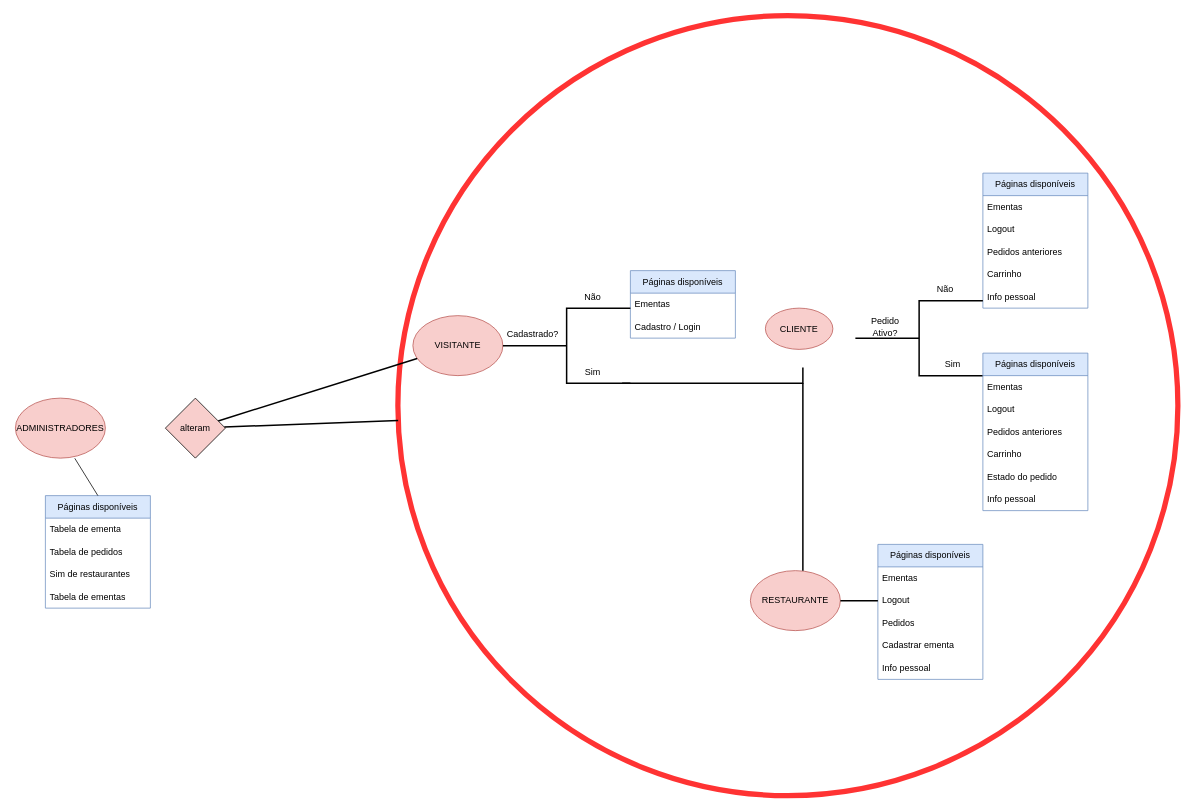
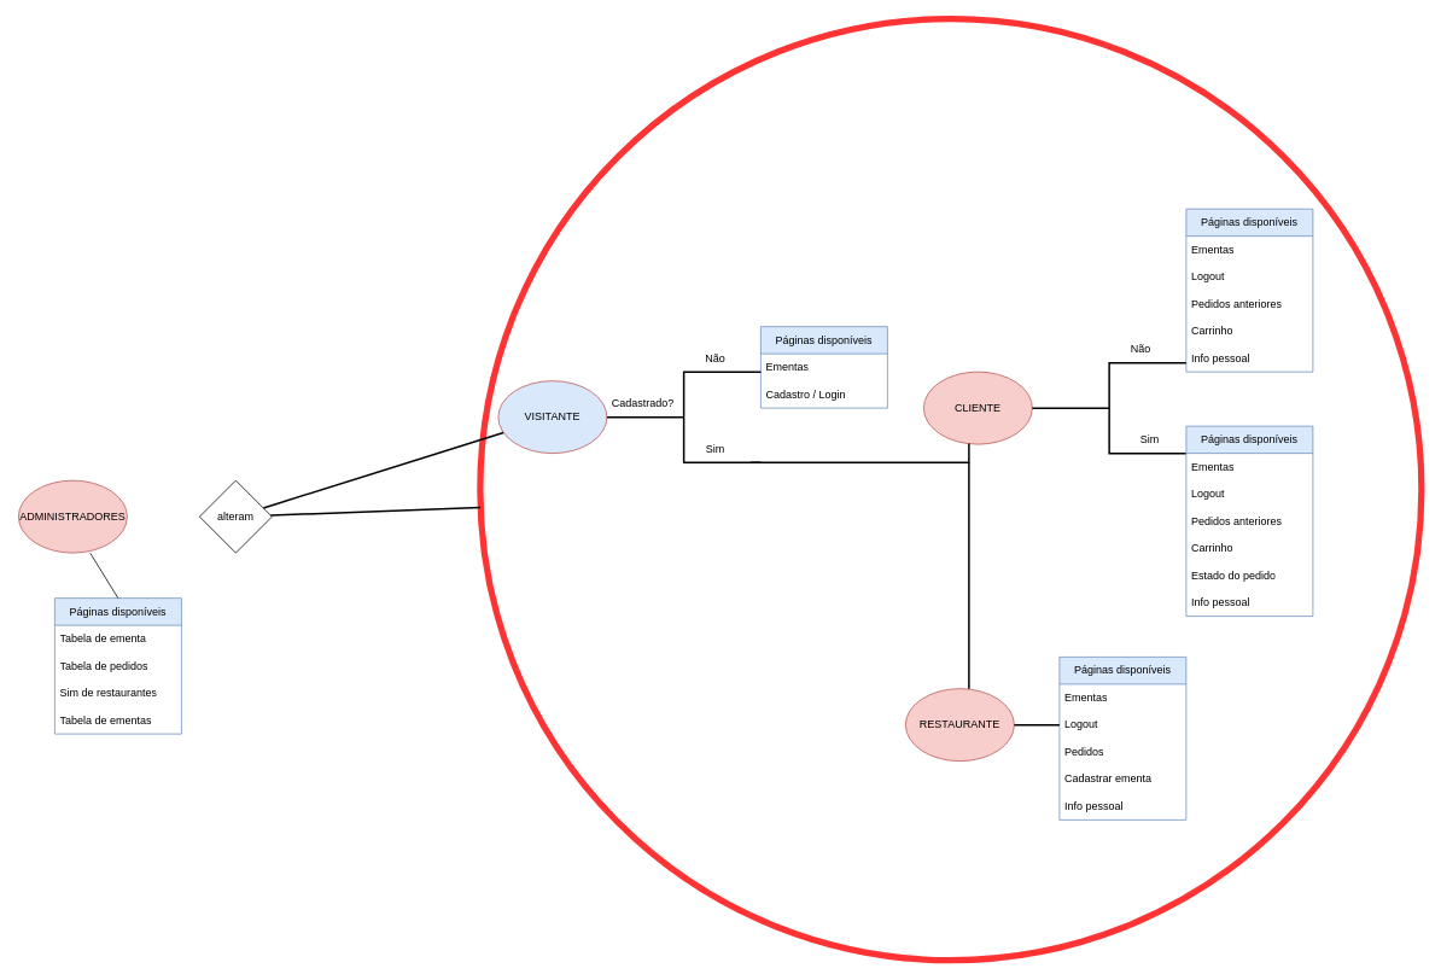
  <mxCell id="0" />
  <mxCell id="1" parent="0" />
  <mxCell id="2" value="" style="ellipse;whiteSpace=wrap;html=1;aspect=fixed;fillStyle=hatch;strokeColor=#FF3333;strokeWidth=7;fillColor=none;" vertex="1" parent="1"><mxGeometry x="530" y="20" width="1040" height="1040" as="geometry" /></mxCell>
- <mxCell id="3" value="VISITANTE" style="ellipse;whiteSpace=wrap;html=1;fillColor=#f8cecc;strokeColor=#b85450;" vertex="1" parent="1"><mxGeometry x="550" y="420" width="120" height="80" as="geometry" /></mxCell>
+ <mxCell id="3" value="VISITANTE" style="ellipse;whiteSpace=wrap;html=1;fillColor=#dae8fc;strokeColor=#b85450;" vertex="1" parent="1"><mxGeometry x="550" y="420" width="120" height="80" as="geometry" /></mxCell>
  <mxCell id="4" value="Páginas disponíveis" style="swimlane;fontStyle=0;childLayout=stackLayout;horizontal=1;startSize=30;horizontalStack=0;resizeParent=1;resizeParentMax=0;resizeLast=0;collapsible=1;marginBottom=0;whiteSpace=wrap;html=1;fillColor=#dae8fc;strokeColor=#6c8ebf;" vertex="1" parent="1"><mxGeometry x="840" y="360" width="140" height="90" as="geometry" /></mxCell>
  <mxCell id="5" value="Ementas" style="text;strokeColor=none;fillColor=none;align=left;verticalAlign=middle;spacingLeft=4;spacingRight=4;overflow=hidden;points=[[0,0.5],[1,0.5]];portConstraint=eastwest;rotatable=0;whiteSpace=wrap;html=1;" vertex="1" parent="4"><mxGeometry y="30" width="140" height="30" as="geometry" /></mxCell>
  <mxCell id="6" value="Cadastro / Login" style="text;strokeColor=none;fillColor=none;align=left;verticalAlign=middle;spacingLeft=4;spacingRight=4;overflow=hidden;points=[[0,0.5],[1,0.5]];portConstraint=eastwest;rotatable=0;whiteSpace=wrap;html=1;" vertex="1" parent="4"><mxGeometry y="60" width="140" height="30" as="geometry" /></mxCell>
  <mxCell id="7" value="" style="strokeWidth=2;html=1;shape=mxgraph.flowchart.annotation_2;align=left;labelPosition=right;pointerEvents=1;" vertex="1" parent="1"><mxGeometry x="670" y="410" width="170" height="100" as="geometry" /></mxCell>
  <mxCell id="8" value="Páginas disponíveis" style="swimlane;fontStyle=0;childLayout=stackLayout;horizontal=1;startSize=30;horizontalStack=0;resizeParent=1;resizeParentMax=0;resizeLast=0;collapsible=1;marginBottom=0;whiteSpace=wrap;html=1;fillColor=#dae8fc;strokeColor=#6c8ebf;" vertex="1" parent="1"><mxGeometry x="1310" y="230" width="140" height="180" as="geometry" /></mxCell>
  <mxCell id="9" value="Ementas" style="text;strokeColor=none;fillColor=none;align=left;verticalAlign=middle;spacingLeft=4;spacingRight=4;overflow=hidden;points=[[0,0.5],[1,0.5]];portConstraint=eastwest;rotatable=0;whiteSpace=wrap;html=1;" vertex="1" parent="8"><mxGeometry y="30" width="140" height="30" as="geometry" /></mxCell>
  <mxCell id="10" value="Logout" style="text;strokeColor=none;fillColor=none;align=left;verticalAlign=middle;spacingLeft=4;spacingRight=4;overflow=hidden;points=[[0,0.5],[1,0.5]];portConstraint=eastwest;rotatable=0;whiteSpace=wrap;html=1;" vertex="1" parent="8"><mxGeometry y="60" width="140" height="30" as="geometry" /></mxCell>
  <mxCell id="11" value="Pedidos anteriores" style="text;strokeColor=none;fillColor=none;align=left;verticalAlign=middle;spacingLeft=4;spacingRight=4;overflow=hidden;points=[[0,0.5],[1,0.5]];portConstraint=eastwest;rotatable=0;whiteSpace=wrap;html=1;" vertex="1" parent="8"><mxGeometry y="90" width="140" height="30" as="geometry" /></mxCell>
  <mxCell id="12" value="Carrinho" style="text;strokeColor=none;fillColor=none;align=left;verticalAlign=middle;spacingLeft=4;spacingRight=4;overflow=hidden;points=[[0,0.5],[1,0.5]];portConstraint=eastwest;rotatable=0;whiteSpace=wrap;html=1;" vertex="1" parent="8"><mxGeometry y="120" width="140" height="30" as="geometry" /></mxCell>
  <mxCell id="13" value="Info pessoal" style="text;strokeColor=none;fillColor=none;align=left;verticalAlign=middle;spacingLeft=4;spacingRight=4;overflow=hidden;points=[[0,0.5],[1,0.5]];portConstraint=eastwest;rotatable=0;whiteSpace=wrap;html=1;" vertex="1" parent="8"><mxGeometry y="150" width="140" height="30" as="geometry" /></mxCell>
  <mxCell id="14" value="Cadastrado?" style="text;html=1;strokeColor=none;fillColor=none;align=center;verticalAlign=middle;whiteSpace=wrap;rounded=0;" vertex="1" parent="1"><mxGeometry x="680" y="430" width="60" height="30" as="geometry" /></mxCell>
  <mxCell id="15" value="Não" style="text;html=1;strokeColor=none;fillColor=none;align=center;verticalAlign=middle;whiteSpace=wrap;rounded=0;" vertex="1" parent="1"><mxGeometry x="760" y="380" width="60" height="30" as="geometry" /></mxCell>
  <mxCell id="16" value="Sim" style="text;html=1;strokeColor=none;fillColor=none;align=center;verticalAlign=middle;whiteSpace=wrap;rounded=0;" vertex="1" parent="1"><mxGeometry x="760" y="480" width="60" height="30" as="geometry" /></mxCell>
- <mxCell id="17" value="CLIENTE" style="ellipse;whiteSpace=wrap;html=1;fillColor=#f8cecc;strokeColor=#b85450;" vertex="1" parent="1"><mxGeometry x="1020" y="410" width="90" height="55" as="geometry" /></mxCell>
+ <mxCell id="17" value="CLIENTE" style="ellipse;whiteSpace=wrap;html=1;fillColor=#f8cecc;strokeColor=#b85450;" vertex="1" parent="1"><mxGeometry x="1020" y="410" width="120" height="80" as="geometry" /></mxCell>
  <mxCell id="18" value="" style="strokeWidth=2;html=1;shape=mxgraph.flowchart.annotation_2;align=left;labelPosition=right;pointerEvents=1;" vertex="1" parent="1"><mxGeometry x="1140" y="400" width="170" height="100" as="geometry" /></mxCell>
  <mxCell id="19" value="Páginas disponíveis" style="swimlane;fontStyle=0;childLayout=stackLayout;horizontal=1;startSize=30;horizontalStack=0;resizeParent=1;resizeParentMax=0;resizeLast=0;collapsible=1;marginBottom=0;whiteSpace=wrap;html=1;fillColor=#dae8fc;strokeColor=#6c8ebf;" vertex="1" parent="1"><mxGeometry x="1310" y="470" width="140" height="210" as="geometry" /></mxCell>
  <mxCell id="20" value="Ementas" style="text;strokeColor=none;fillColor=none;align=left;verticalAlign=middle;spacingLeft=4;spacingRight=4;overflow=hidden;points=[[0,0.5],[1,0.5]];portConstraint=eastwest;rotatable=0;whiteSpace=wrap;html=1;" vertex="1" parent="19"><mxGeometry y="30" width="140" height="30" as="geometry" /></mxCell>
  <mxCell id="21" value="Logout" style="text;strokeColor=none;fillColor=none;align=left;verticalAlign=middle;spacingLeft=4;spacingRight=4;overflow=hidden;points=[[0,0.5],[1,0.5]];portConstraint=eastwest;rotatable=0;whiteSpace=wrap;html=1;" vertex="1" parent="19"><mxGeometry y="60" width="140" height="30" as="geometry" /></mxCell>
  <mxCell id="22" value="Pedidos anteriores" style="text;strokeColor=none;fillColor=none;align=left;verticalAlign=middle;spacingLeft=4;spacingRight=4;overflow=hidden;points=[[0,0.5],[1,0.5]];portConstraint=eastwest;rotatable=0;whiteSpace=wrap;html=1;" vertex="1" parent="19"><mxGeometry y="90" width="140" height="30" as="geometry" /></mxCell>
  <mxCell id="23" value="Carrinho" style="text;strokeColor=none;fillColor=none;align=left;verticalAlign=middle;spacingLeft=4;spacingRight=4;overflow=hidden;points=[[0,0.5],[1,0.5]];portConstraint=eastwest;rotatable=0;whiteSpace=wrap;html=1;" vertex="1" parent="19"><mxGeometry y="120" width="140" height="30" as="geometry" /></mxCell>
  <mxCell id="24" value="Estado do pedido" style="text;strokeColor=none;fillColor=none;align=left;verticalAlign=middle;spacingLeft=4;spacingRight=4;overflow=hidden;points=[[0,0.5],[1,0.5]];portConstraint=eastwest;rotatable=0;whiteSpace=wrap;html=1;" vertex="1" parent="19"><mxGeometry y="150" width="140" height="30" as="geometry" /></mxCell>
  <mxCell id="25" value="Info pessoal" style="text;strokeColor=none;fillColor=none;align=left;verticalAlign=middle;spacingLeft=4;spacingRight=4;overflow=hidden;points=[[0,0.5],[1,0.5]];portConstraint=eastwest;rotatable=0;whiteSpace=wrap;html=1;" vertex="1" parent="19"><mxGeometry y="180" width="140" height="30" as="geometry" /></mxCell>
- <mxCell id="26" value="Pedido&lt;br&gt;Ativo?" style="text;html=1;strokeColor=none;fillColor=none;align=center;verticalAlign=middle;whiteSpace=wrap;rounded=0;" vertex="1" parent="1"><mxGeometry x="1150" y="420" width="60" height="30" as="geometry" /></mxCell>
  <mxCell id="27" value="Não" style="text;html=1;strokeColor=none;fillColor=none;align=center;verticalAlign=middle;whiteSpace=wrap;rounded=0;" vertex="1" parent="1"><mxGeometry x="1230" y="370" width="60" height="30" as="geometry" /></mxCell>
  <mxCell id="28" value="Sim" style="text;html=1;strokeColor=none;fillColor=none;align=center;verticalAlign=middle;whiteSpace=wrap;rounded=0;" vertex="1" parent="1"><mxGeometry x="1240" y="470" width="60" height="30" as="geometry" /></mxCell>
  <mxCell id="29" value="RESTAURANTE" style="ellipse;whiteSpace=wrap;html=1;fillColor=#f8cecc;strokeColor=#b85450;" vertex="1" parent="1"><mxGeometry x="1000" y="760" width="120" height="80" as="geometry" /></mxCell>
  <mxCell id="30" value="" style="shape=partialRectangle;whiteSpace=wrap;html=1;top=0;left=0;fillColor=none;strokeWidth=2;" vertex="1" parent="1"><mxGeometry x="830" y="490" width="240" height="20" as="geometry" /></mxCell>
  <mxCell id="31" value="" style="endArrow=none;html=1;rounded=0;exitX=1;exitY=1;exitDx=0;exitDy=0;strokeWidth=2;" edge="1" parent="1" source="30"><mxGeometry width="50" height="50" relative="1" as="geometry"><mxPoint x="1010" y="500" as="sourcePoint" /><mxPoint x="1070" y="760" as="targetPoint" /></mxGeometry></mxCell>
  <mxCell id="32" value="Páginas disponíveis" style="swimlane;fontStyle=0;childLayout=stackLayout;horizontal=1;startSize=30;horizontalStack=0;resizeParent=1;resizeParentMax=0;resizeLast=0;collapsible=1;marginBottom=0;whiteSpace=wrap;html=1;fillColor=#dae8fc;strokeColor=#6c8ebf;" vertex="1" parent="1"><mxGeometry x="1170" y="725" width="140" height="180" as="geometry" /></mxCell>
  <mxCell id="33" value="Ementas" style="text;strokeColor=none;fillColor=none;align=left;verticalAlign=middle;spacingLeft=4;spacingRight=4;overflow=hidden;points=[[0,0.5],[1,0.5]];portConstraint=eastwest;rotatable=0;whiteSpace=wrap;html=1;" vertex="1" parent="32"><mxGeometry y="30" width="140" height="30" as="geometry" /></mxCell>
  <mxCell id="34" value="Logout" style="text;strokeColor=none;fillColor=none;align=left;verticalAlign=middle;spacingLeft=4;spacingRight=4;overflow=hidden;points=[[0,0.5],[1,0.5]];portConstraint=eastwest;rotatable=0;whiteSpace=wrap;html=1;" vertex="1" parent="32"><mxGeometry y="60" width="140" height="30" as="geometry" /></mxCell>
  <mxCell id="35" value="Pedidos" style="text;strokeColor=none;fillColor=none;align=left;verticalAlign=middle;spacingLeft=4;spacingRight=4;overflow=hidden;points=[[0,0.5],[1,0.5]];portConstraint=eastwest;rotatable=0;whiteSpace=wrap;html=1;" vertex="1" parent="32"><mxGeometry y="90" width="140" height="30" as="geometry" /></mxCell>
  <mxCell id="36" value="Cadastrar ementa" style="text;strokeColor=none;fillColor=none;align=left;verticalAlign=middle;spacingLeft=4;spacingRight=4;overflow=hidden;points=[[0,0.5],[1,0.5]];portConstraint=eastwest;rotatable=0;whiteSpace=wrap;html=1;" vertex="1" parent="32"><mxGeometry y="120" width="140" height="30" as="geometry" /></mxCell>
  <mxCell id="37" value="Info pessoal" style="text;strokeColor=none;fillColor=none;align=left;verticalAlign=middle;spacingLeft=4;spacingRight=4;overflow=hidden;points=[[0,0.5],[1,0.5]];portConstraint=eastwest;rotatable=0;whiteSpace=wrap;html=1;" vertex="1" parent="32"><mxGeometry y="150" width="140" height="30" as="geometry" /></mxCell>
  <mxCell id="38" value="" style="endArrow=none;html=1;rounded=0;entryX=0;entryY=0.5;entryDx=0;entryDy=0;exitX=1;exitY=0.5;exitDx=0;exitDy=0;strokeWidth=2;" edge="1" parent="1" source="29" target="34"><mxGeometry width="50" height="50" relative="1" as="geometry"><mxPoint x="1010" y="770" as="sourcePoint" /><mxPoint x="1060" y="720" as="targetPoint" /></mxGeometry></mxCell>
  <mxCell id="39" value="ADMINISTRADORES" style="ellipse;whiteSpace=wrap;html=1;fillColor=#f8cecc;strokeColor=#b85450;" vertex="1" parent="1"><mxGeometry x="20" y="530" width="120" height="80" as="geometry" /></mxCell>
  <mxCell id="40" style="edgeStyle=none;rounded=0;orthogonalLoop=1;jettySize=auto;html=1;endArrow=none;endFill=0;strokeWidth=2;" edge="1" parent="1" source="42" target="3"><mxGeometry relative="1" as="geometry" /></mxCell>
  <mxCell id="41" style="edgeStyle=none;rounded=0;orthogonalLoop=1;jettySize=auto;html=1;endArrow=none;endFill=0;strokeWidth=2;" edge="1" parent="1" source="42" target="2"><mxGeometry relative="1" as="geometry" /></mxCell>
- <mxCell id="42" value="alteram" style="rhombus;whiteSpace=wrap;html=1;fillColor=#f8cecc;" vertex="1" parent="1"><mxGeometry x="220" y="530" width="80" height="80" as="geometry" /></mxCell>
+ <mxCell id="42" value="alteram" style="rhombus;whiteSpace=wrap;html=1;" vertex="1" parent="1"><mxGeometry x="220" y="530" width="80" height="80" as="geometry" /></mxCell>
  <mxCell id="43" value="Páginas disponíveis" style="swimlane;fontStyle=0;childLayout=stackLayout;horizontal=1;startSize=30;horizontalStack=0;resizeParent=1;resizeParentMax=0;resizeLast=0;collapsible=1;marginBottom=0;whiteSpace=wrap;html=1;fillColor=#dae8fc;strokeColor=#6c8ebf;" vertex="1" parent="1"><mxGeometry x="60" y="660" width="140" height="150" as="geometry" /></mxCell>
  <mxCell id="44" value="Tabela de ementa" style="text;strokeColor=none;fillColor=none;align=left;verticalAlign=middle;spacingLeft=4;spacingRight=4;overflow=hidden;points=[[0,0.5],[1,0.5]];portConstraint=eastwest;rotatable=0;whiteSpace=wrap;html=1;" vertex="1" parent="43"><mxGeometry y="30" width="140" height="30" as="geometry" /></mxCell>
  <mxCell id="45" value="Tabela de pedidos" style="text;strokeColor=none;fillColor=none;align=left;verticalAlign=middle;spacingLeft=4;spacingRight=4;overflow=hidden;points=[[0,0.5],[1,0.5]];portConstraint=eastwest;rotatable=0;whiteSpace=wrap;html=1;" vertex="1" parent="43"><mxGeometry y="60" width="140" height="30" as="geometry" /></mxCell>
  <mxCell id="46" value="Sim de restaurantes" style="text;strokeColor=none;fillColor=none;align=left;verticalAlign=middle;spacingLeft=4;spacingRight=4;overflow=hidden;points=[[0,0.5],[1,0.5]];portConstraint=eastwest;rotatable=0;whiteSpace=wrap;html=1;" vertex="1" parent="43"><mxGeometry y="90" width="140" height="30" as="geometry" /></mxCell>
  <mxCell id="47" value="Tabela de ementas" style="text;strokeColor=none;fillColor=none;align=left;verticalAlign=middle;spacingLeft=4;spacingRight=4;overflow=hidden;points=[[0,0.5],[1,0.5]];portConstraint=eastwest;rotatable=0;whiteSpace=wrap;html=1;" vertex="1" parent="43"><mxGeometry y="120" width="140" height="30" as="geometry" /></mxCell>
  <mxCell id="48" value="" style="endArrow=none;html=1;rounded=0;entryX=0.66;entryY=1.003;entryDx=0;entryDy=0;entryPerimeter=0;exitX=0.5;exitY=0;exitDx=0;exitDy=0;" edge="1" parent="1" source="43" target="39"><mxGeometry width="50" height="50" relative="1" as="geometry"><mxPoint x="290" y="760" as="sourcePoint" /><mxPoint x="340" y="710" as="targetPoint" /></mxGeometry></mxCell>
